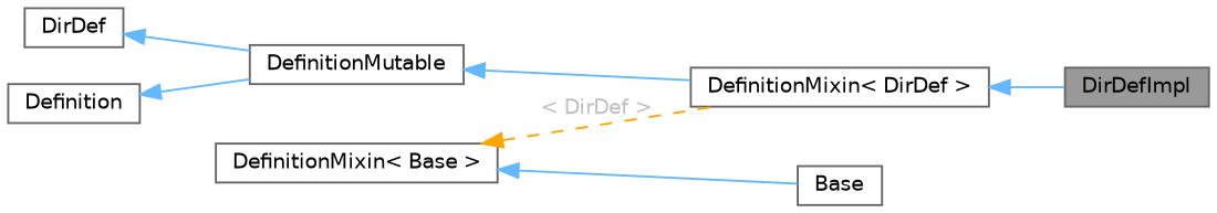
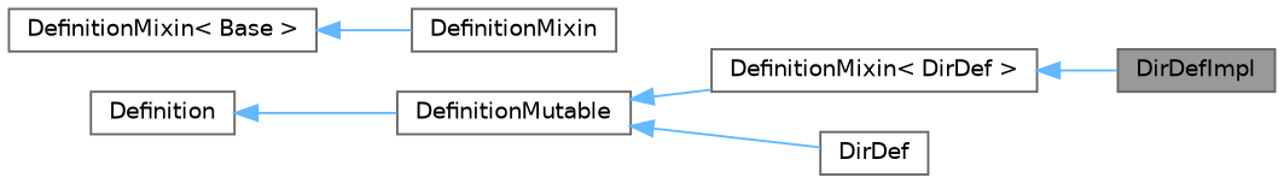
  digraph {
    rankdir=LR
    node [color=gray40 fillcolor=white fontname=Helvetica fontsize=10 shape=box style=filled]
    edge [color=steelblue1 dir=back fontname=Helvetica fontsize=10 labelfontname=Helvetica labelfontsize=10 style=solid]
    n1 [fillcolor=grey60 fontcolor=black height=0.2 label=DirDefImpl width=0.4]
    n2 [height=0.2 label="DefinitionMixin\< DirDef \>" width=0.4]
    n3 [height=0.2 label=DirDef width=0.4]
    n4 [height=0.2 label=DefinitionMutable width=0.4]
    n5 [height=0.2 label=Definition width=0.4]
    n6 [height=0.2 label="DefinitionMixin\< Base \>" width=0.4]
-   n7 [height=0.2 label=Base width=0.4]
+   n7 [height=0.2 label=DefinitionMixin width=0.4]
    n2 -> n1
    n4 -> n2
-   n3 -> n4
+   n4 -> n3
    n5 -> n4
-   n6 -> n2 [color=orange fontcolor=grey label=" \< DirDef \>" style=dashed]
    n6 -> n7
  }
